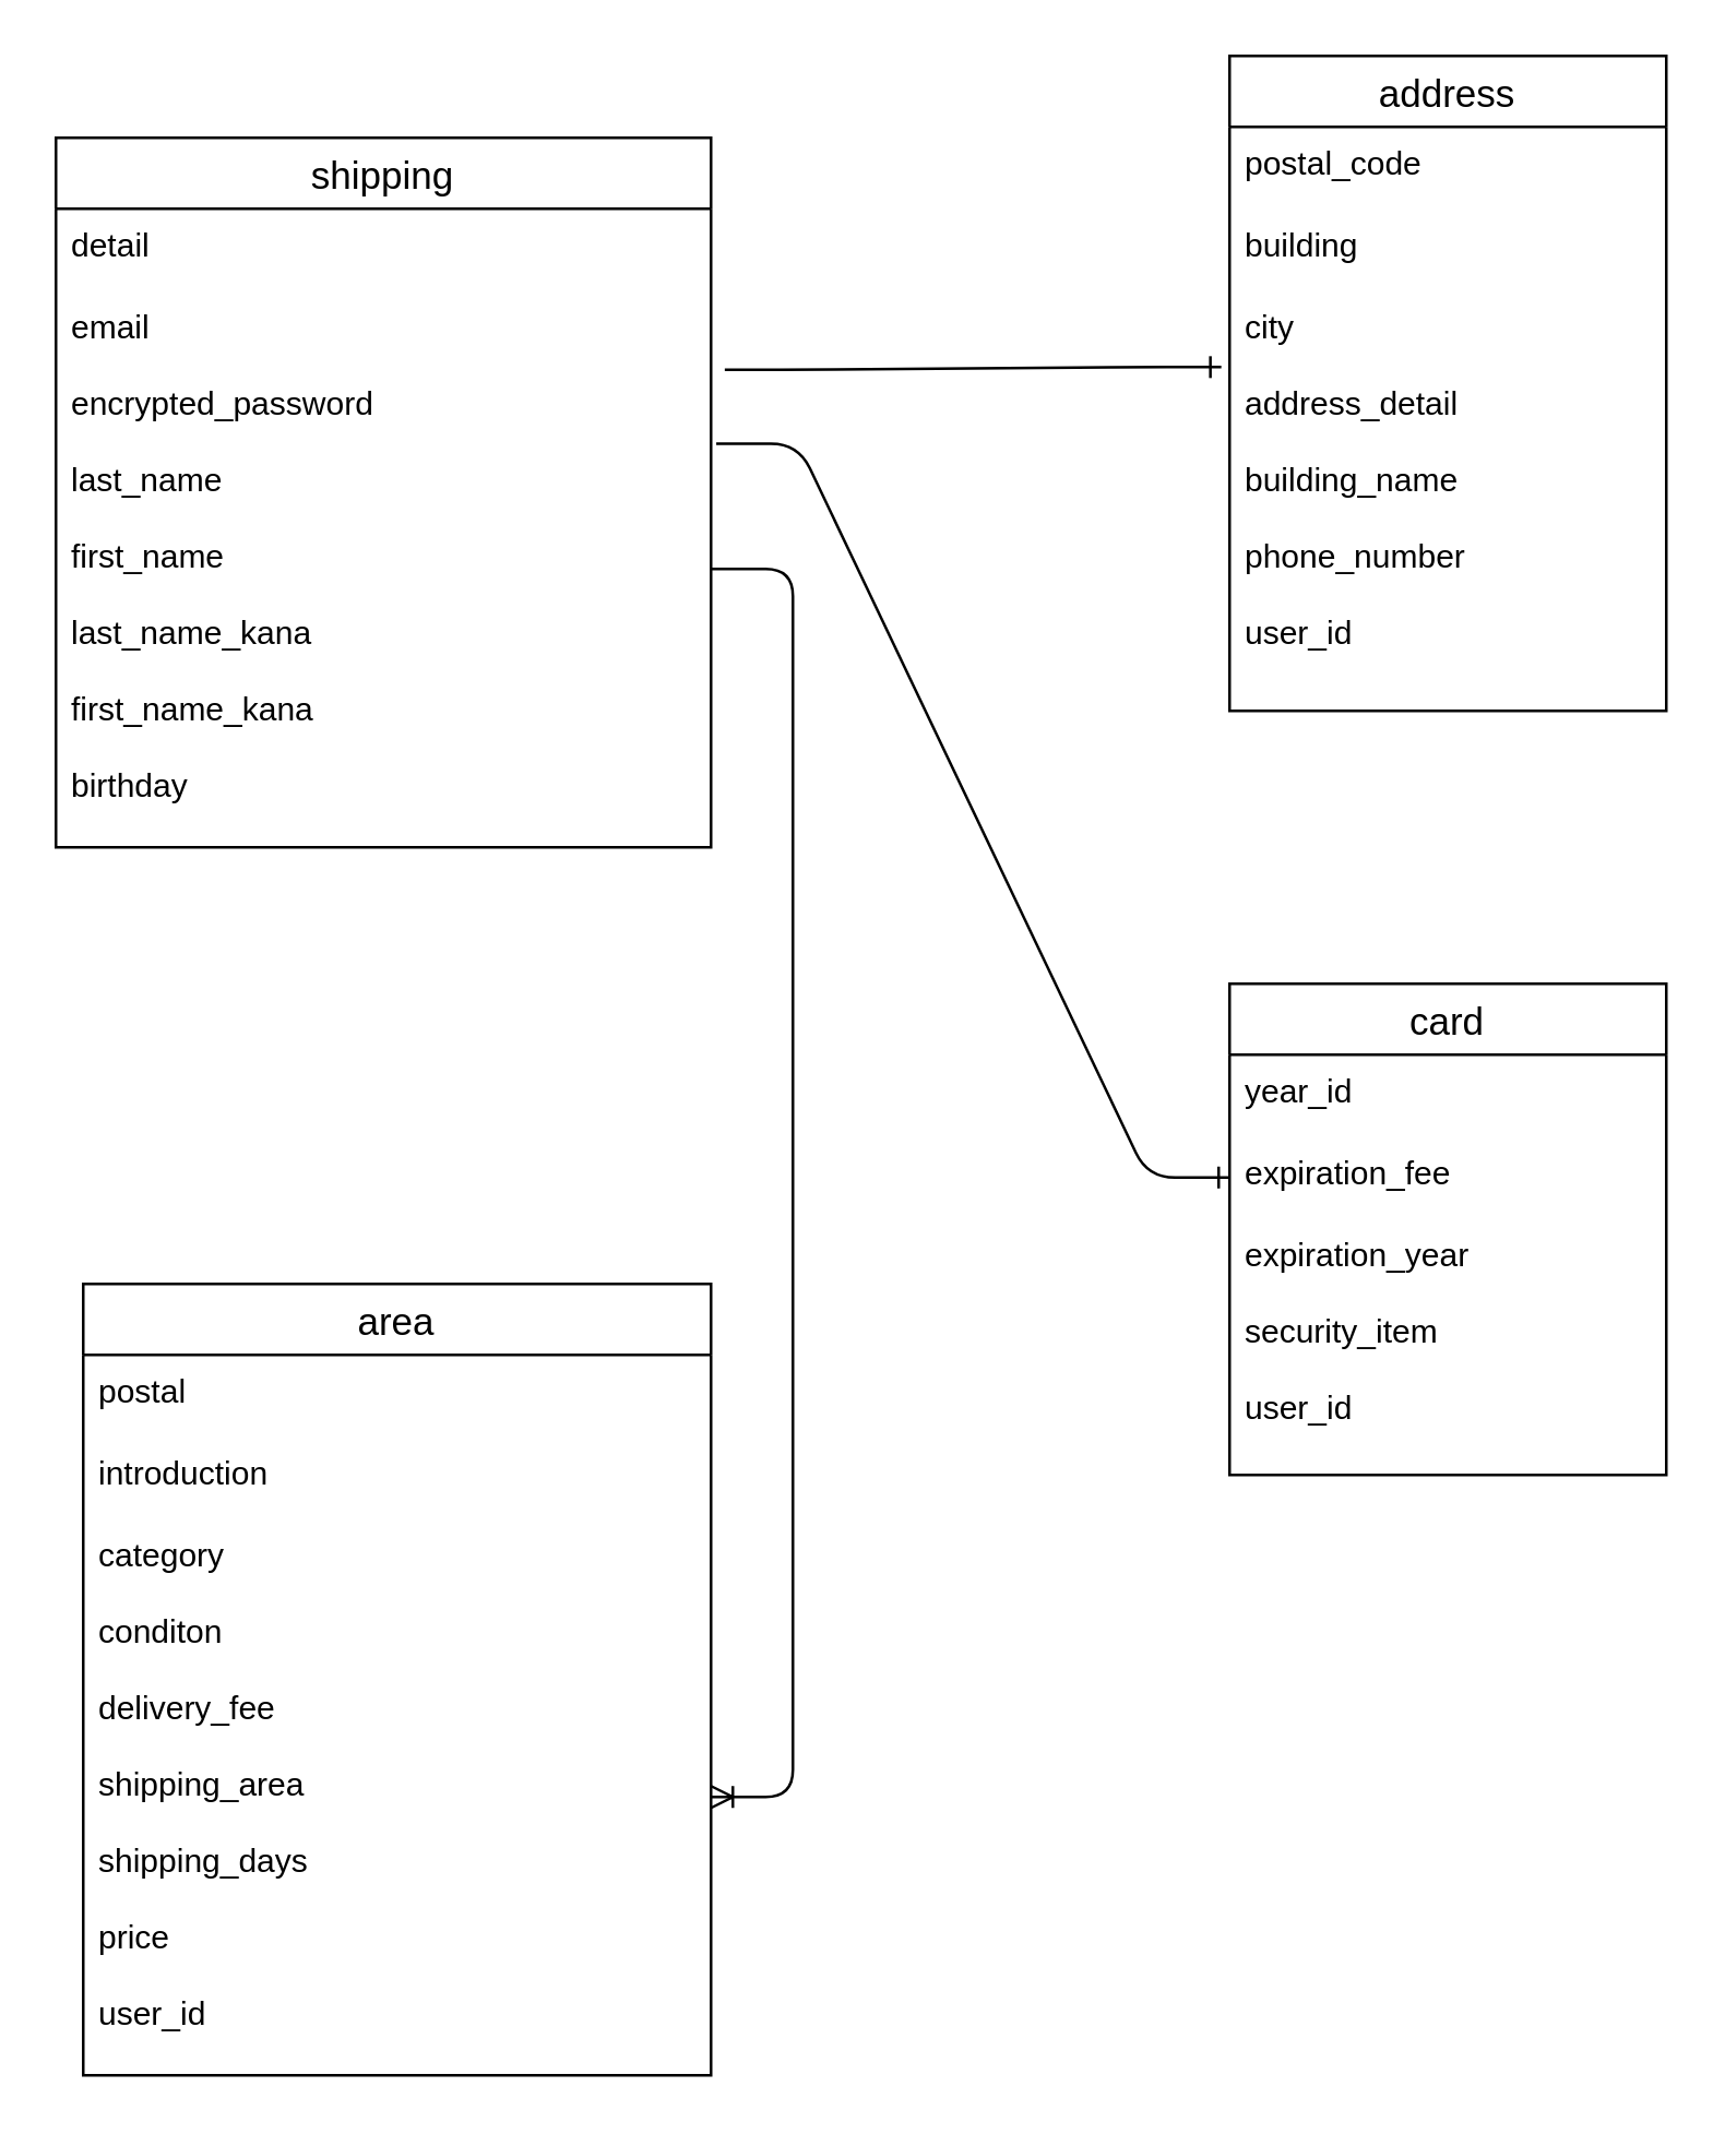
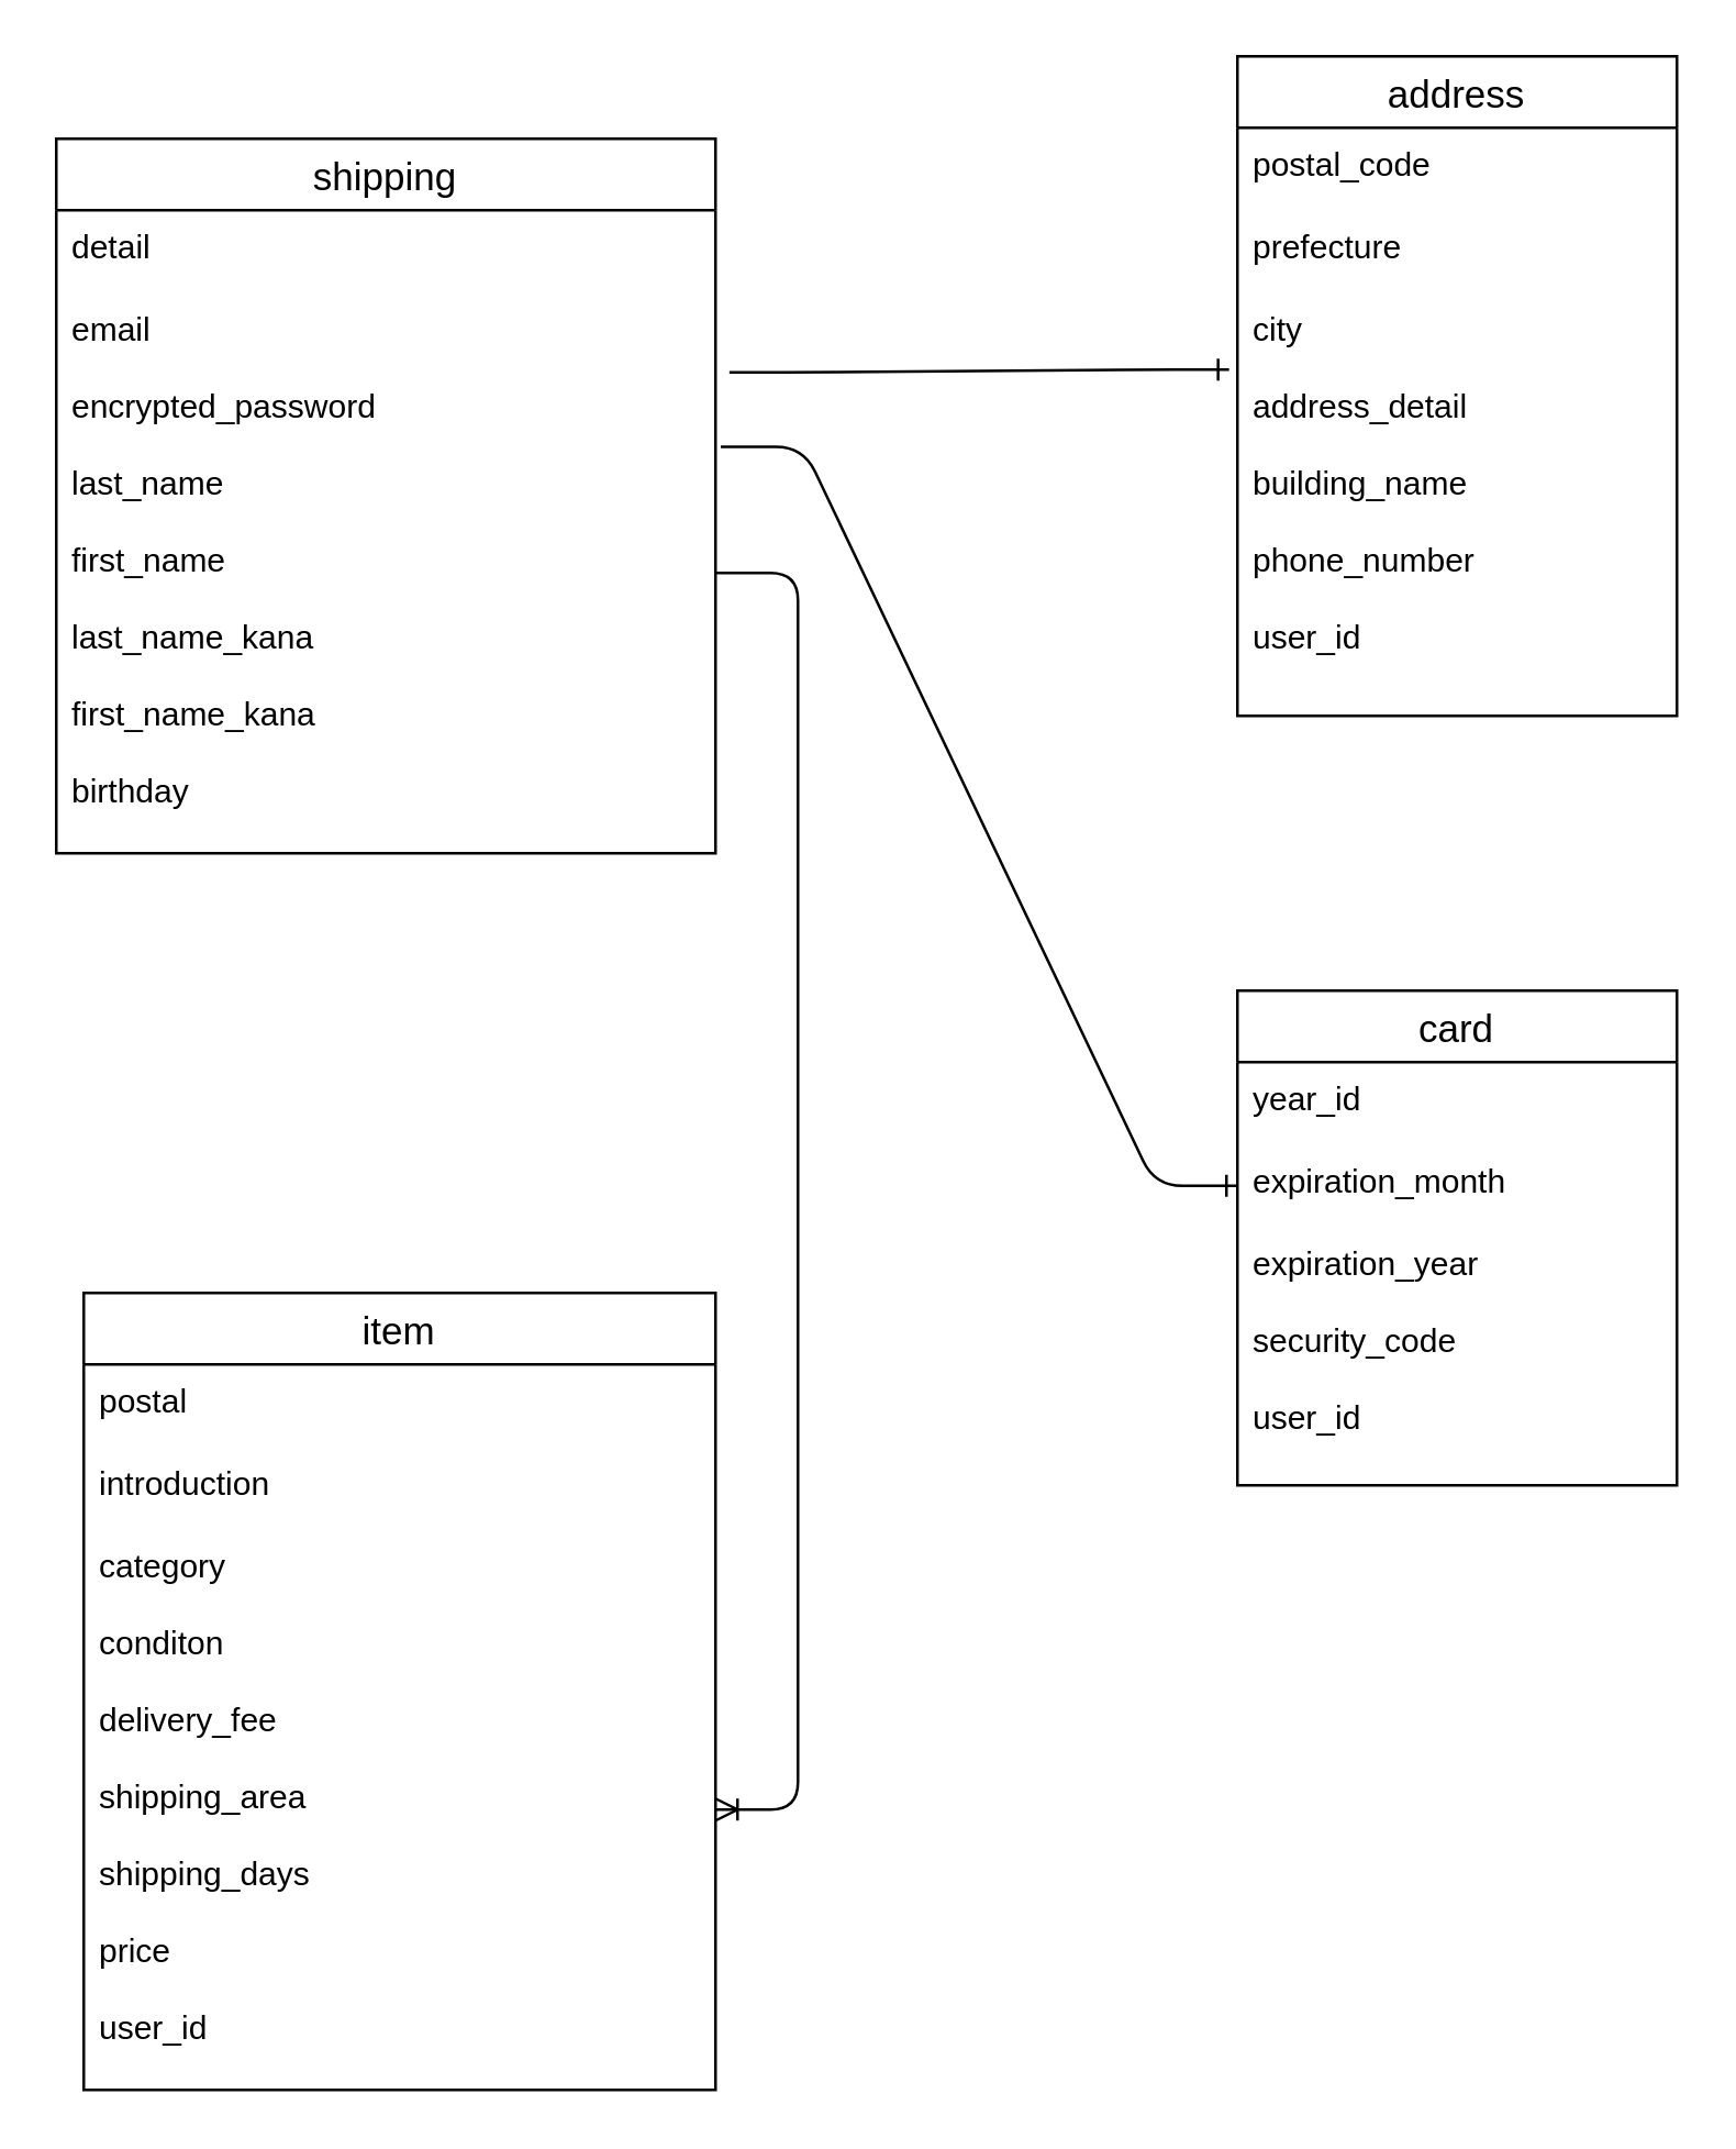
  <mxCell id="0" />
  <mxCell id="1" parent="0" />
  <mxCell id="2" value="shipping" style="swimlane;fontStyle=0;childLayout=stackLayout;horizontal=1;startSize=26;horizontalStack=0;resizeParent=1;resizeParentMax=0;resizeLast=0;collapsible=1;marginBottom=0;align=center;fontSize=14;" vertex="1" parent="1"><mxGeometry x="20" y="50" width="240" height="260" as="geometry"><mxRectangle x="110" y="230" width="60" height="26" as="alternateBounds" /></mxGeometry></mxCell>
  <mxCell id="3" value="detail&#10;&#10;&#10;" style="text;strokeColor=none;fillColor=none;spacingLeft=4;spacingRight=4;overflow=hidden;rotatable=0;points=[[0,0.5],[1,0.5]];portConstraint=eastwest;fontSize=12;" vertex="1" parent="2"><mxGeometry y="26" width="240" height="30" as="geometry" /></mxCell>
  <mxCell id="4" value="email&#10;&#10;encrypted_password&#10;&#10;last_name&#10;&#10;first_name&#10;&#10;last_name_kana&#10;&#10;first_name_kana&#10;&#10;birthday&#10;&#10;" style="text;strokeColor=none;fillColor=none;spacingLeft=4;spacingRight=4;overflow=hidden;rotatable=0;points=[[0,0.5],[1,0.5]];portConstraint=eastwest;fontSize=12;" vertex="1" parent="2"><mxGeometry y="56" width="240" height="204" as="geometry" /></mxCell>
- <mxCell id="5" value="area" style="swimlane;fontStyle=0;childLayout=stackLayout;horizontal=1;startSize=26;horizontalStack=0;resizeParent=1;resizeParentMax=0;resizeLast=0;collapsible=1;marginBottom=0;align=center;fontSize=14;" vertex="1" parent="1"><mxGeometry x="30" y="470" width="230" height="290" as="geometry" /></mxCell>
+ <mxCell id="5" value="item" style="swimlane;fontStyle=0;childLayout=stackLayout;horizontal=1;startSize=26;horizontalStack=0;resizeParent=1;resizeParentMax=0;resizeLast=0;collapsible=1;marginBottom=0;align=center;fontSize=14;" vertex="1" parent="1"><mxGeometry x="30" y="470" width="230" height="290" as="geometry" /></mxCell>
  <mxCell id="6" value="postal&#10;&#10;" style="text;strokeColor=none;fillColor=none;spacingLeft=4;spacingRight=4;overflow=hidden;rotatable=0;points=[[0,0.5],[1,0.5]];portConstraint=eastwest;fontSize=12;" vertex="1" parent="5"><mxGeometry y="26" width="230" height="30" as="geometry" /></mxCell>
  <mxCell id="7" value="introduction" style="text;strokeColor=none;fillColor=none;spacingLeft=4;spacingRight=4;overflow=hidden;rotatable=0;points=[[0,0.5],[1,0.5]];portConstraint=eastwest;fontSize=12;" vertex="1" parent="5"><mxGeometry y="56" width="230" height="30" as="geometry" /></mxCell>
  <mxCell id="8" value="category&#10;&#10;conditon&#10;&#10;delivery_fee&#10;&#10;shipping_area&#10;&#10;shipping_days&#10;&#10;price&#10;&#10;user_id" style="text;strokeColor=none;fillColor=none;spacingLeft=4;spacingRight=4;overflow=hidden;rotatable=0;points=[[0,0.5],[1,0.5]];portConstraint=eastwest;fontSize=12;" vertex="1" parent="5"><mxGeometry y="86" width="230" height="204" as="geometry" /></mxCell>
  <mxCell id="9" value="" style="edgeStyle=entityRelationEdgeStyle;fontSize=12;html=1;endArrow=ERoneToMany;" edge="1" parent="1" source="4" target="8"><mxGeometry width="100" height="100" relative="1" as="geometry"><mxPoint x="310" y="470" as="sourcePoint" /><mxPoint x="410" y="370" as="targetPoint" /></mxGeometry></mxCell>
  <mxCell id="10" value="address" style="swimlane;fontStyle=0;childLayout=stackLayout;horizontal=1;startSize=26;horizontalStack=0;resizeParent=1;resizeParentMax=0;resizeLast=0;collapsible=1;marginBottom=0;align=center;fontSize=14;" vertex="1" parent="1"><mxGeometry x="450" y="20" width="160" height="240" as="geometry" /></mxCell>
  <mxCell id="11" value="postal_code" style="text;strokeColor=none;fillColor=none;spacingLeft=4;spacingRight=4;overflow=hidden;rotatable=0;points=[[0,0.5],[1,0.5]];portConstraint=eastwest;fontSize=12;" vertex="1" parent="10"><mxGeometry y="26" width="160" height="30" as="geometry" /></mxCell>
- <mxCell id="12" value="building" style="text;strokeColor=none;fillColor=none;spacingLeft=4;spacingRight=4;overflow=hidden;rotatable=0;points=[[0,0.5],[1,0.5]];portConstraint=eastwest;fontSize=12;" vertex="1" parent="10"><mxGeometry y="56" width="160" height="30" as="geometry" /></mxCell>
+ <mxCell id="12" value="prefecture" style="text;strokeColor=none;fillColor=none;spacingLeft=4;spacingRight=4;overflow=hidden;rotatable=0;points=[[0,0.5],[1,0.5]];portConstraint=eastwest;fontSize=12;" vertex="1" parent="10"><mxGeometry y="56" width="160" height="30" as="geometry" /></mxCell>
  <mxCell id="13" value="city&#10;&#10;address_detail&#10;&#10;building_name&#10;&#10;phone_number&#10;&#10;user_id&#10;" style="text;strokeColor=none;fillColor=none;spacingLeft=4;spacingRight=4;overflow=hidden;rotatable=0;points=[[0,0.5],[1,0.5]];portConstraint=eastwest;fontSize=12;" vertex="1" parent="10"><mxGeometry y="86" width="160" height="154" as="geometry" /></mxCell>
  <mxCell id="14" value="card" style="swimlane;fontStyle=0;childLayout=stackLayout;horizontal=1;startSize=26;horizontalStack=0;resizeParent=1;resizeParentMax=0;resizeLast=0;collapsible=1;marginBottom=0;align=center;fontSize=14;" vertex="1" parent="1"><mxGeometry x="450" y="360" width="160" height="180" as="geometry" /></mxCell>
  <mxCell id="15" value="year_id" style="text;strokeColor=none;fillColor=none;spacingLeft=4;spacingRight=4;overflow=hidden;rotatable=0;points=[[0,0.5],[1,0.5]];portConstraint=eastwest;fontSize=12;" vertex="1" parent="14"><mxGeometry y="26" width="160" height="30" as="geometry" /></mxCell>
- <mxCell id="16" value="expiration_fee" style="text;strokeColor=none;fillColor=none;spacingLeft=4;spacingRight=4;overflow=hidden;rotatable=0;points=[[0,0.5],[1,0.5]];portConstraint=eastwest;fontSize=12;" vertex="1" parent="14"><mxGeometry y="56" width="160" height="30" as="geometry" /></mxCell>
- <mxCell id="17" value="expiration_year&#10;&#10;security_item&#10;&#10;user_id" style="text;strokeColor=none;fillColor=none;spacingLeft=4;spacingRight=4;overflow=hidden;rotatable=0;points=[[0,0.5],[1,0.5]];portConstraint=eastwest;fontSize=12;" vertex="1" parent="14"><mxGeometry y="86" width="160" height="94" as="geometry" /></mxCell>
+ <mxCell id="16" value="expiration_month" style="text;strokeColor=none;fillColor=none;spacingLeft=4;spacingRight=4;overflow=hidden;rotatable=0;points=[[0,0.5],[1,0.5]];portConstraint=eastwest;fontSize=12;" vertex="1" parent="14"><mxGeometry y="56" width="160" height="30" as="geometry" /></mxCell>
+ <mxCell id="17" value="expiration_year&#10;&#10;security_code&#10;&#10;user_id" style="text;strokeColor=none;fillColor=none;spacingLeft=4;spacingRight=4;overflow=hidden;rotatable=0;points=[[0,0.5],[1,0.5]];portConstraint=eastwest;fontSize=12;" vertex="1" parent="14"><mxGeometry y="86" width="160" height="94" as="geometry" /></mxCell>
  <mxCell id="18" value="" style="edgeStyle=entityRelationEdgeStyle;fontSize=12;html=1;endArrow=ERone;endFill=1;exitX=1.021;exitY=0.142;exitDx=0;exitDy=0;exitPerimeter=0;entryX=-0.019;entryY=0.182;entryDx=0;entryDy=0;entryPerimeter=0;" edge="1" parent="1" source="4" target="13"><mxGeometry width="100" height="100" relative="1" as="geometry"><mxPoint x="310" y="470" as="sourcePoint" /><mxPoint x="410" y="370" as="targetPoint" /></mxGeometry></mxCell>
  <mxCell id="19" value="" style="edgeStyle=entityRelationEdgeStyle;fontSize=12;html=1;endArrow=ERone;endFill=1;entryX=0;entryY=0.5;entryDx=0;entryDy=0;exitX=1.008;exitY=0.275;exitDx=0;exitDy=0;exitPerimeter=0;" edge="1" parent="1" source="4" target="16"><mxGeometry width="100" height="100" relative="1" as="geometry"><mxPoint x="310" y="470" as="sourcePoint" /><mxPoint x="410" y="370" as="targetPoint" /></mxGeometry></mxCell>
